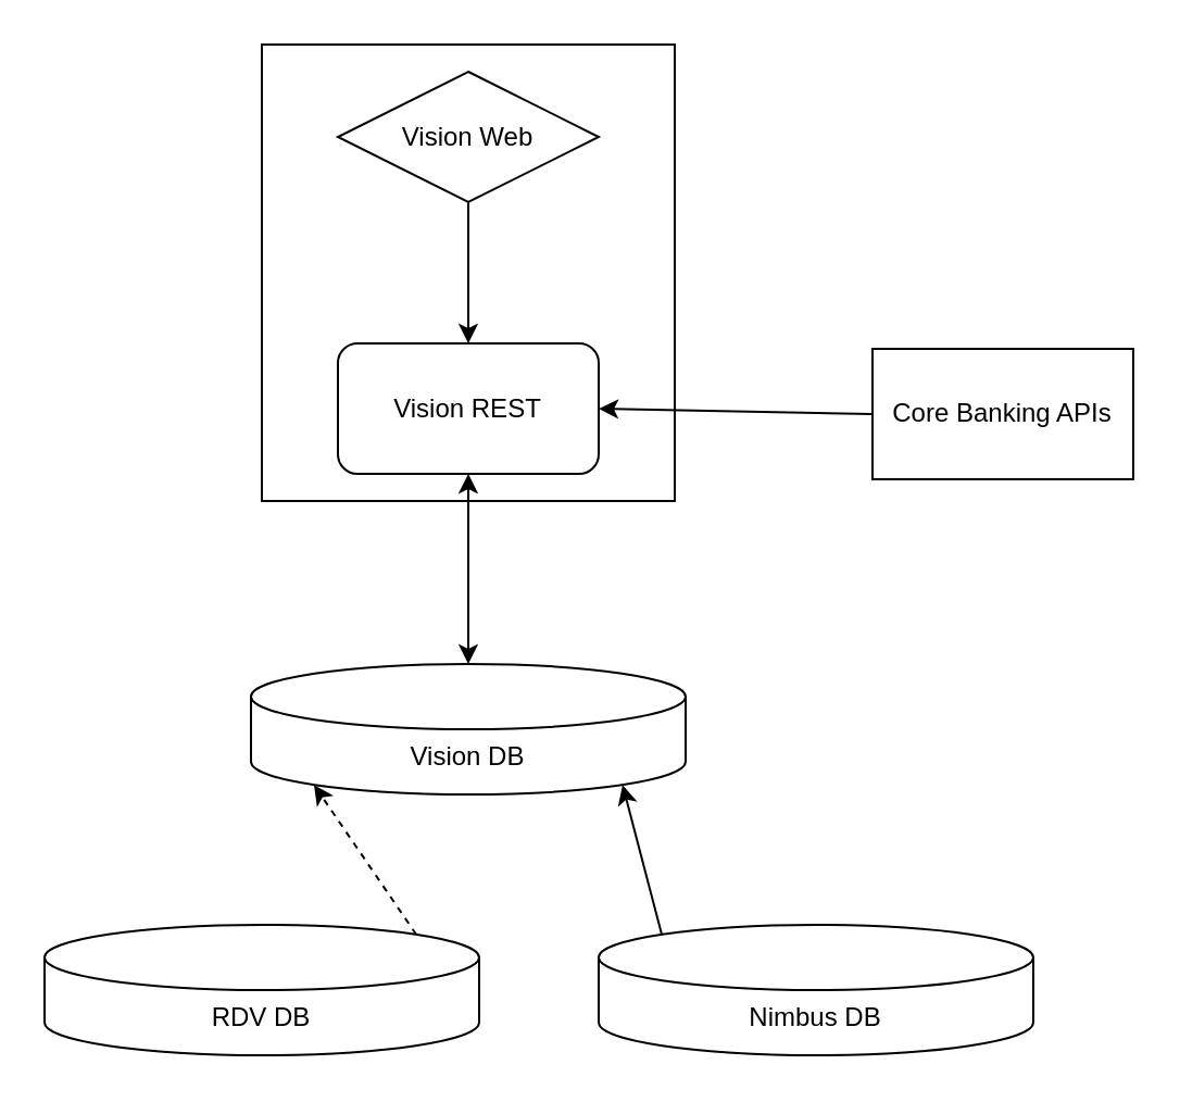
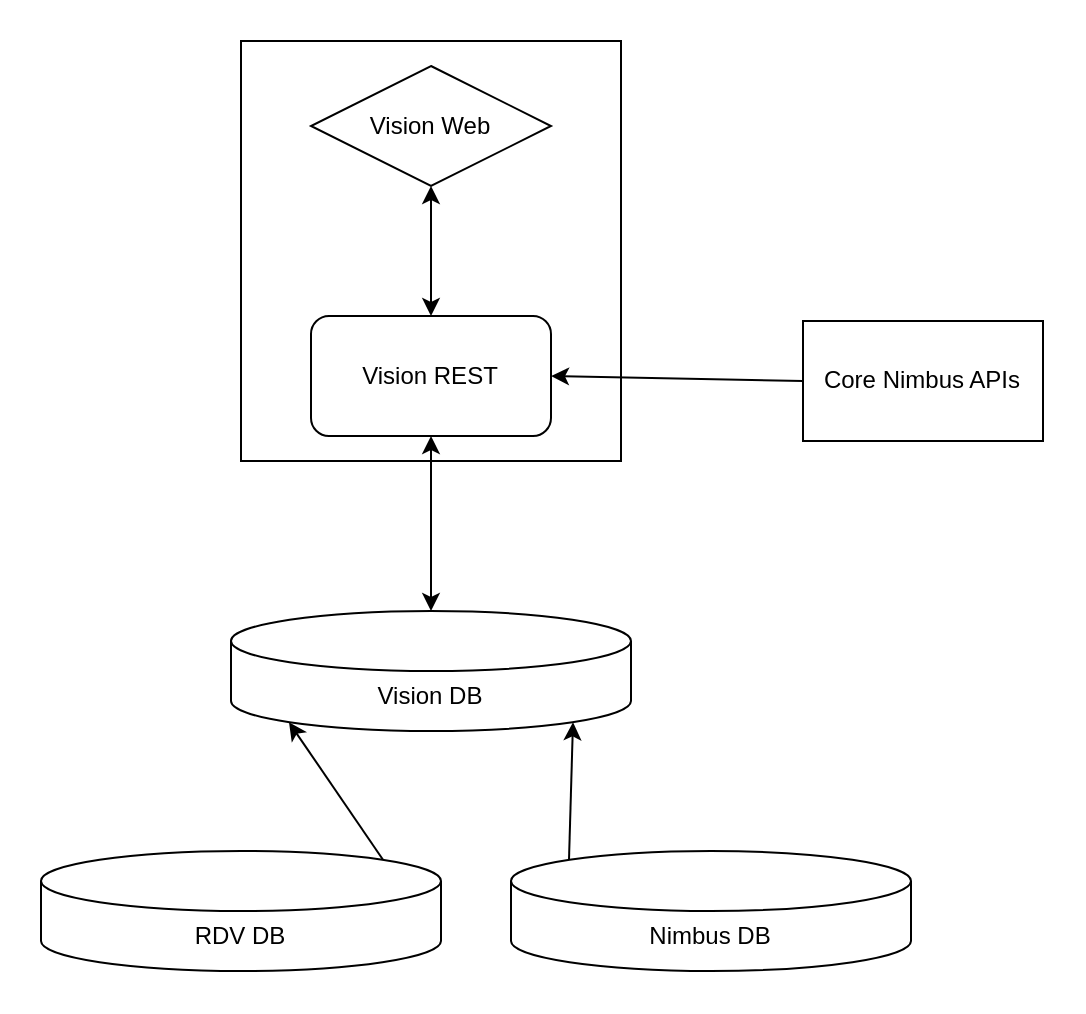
  <mxCell id="0" />
  <mxCell id="1" parent="0" />
  <mxCell id="2" value="Vision DB" style="shape=cylinder3;whiteSpace=wrap;html=1;boundedLbl=1;backgroundOutline=1;size=15;" vertex="1" parent="1"><mxGeometry x="115" y="305" width="200" height="60" as="geometry" /></mxCell>
  <mxCell id="3" value="RDV DB" style="shape=cylinder3;whiteSpace=wrap;html=1;boundedLbl=1;backgroundOutline=1;size=15;" vertex="1" parent="1"><mxGeometry x="20" y="425" width="200" height="60" as="geometry" /></mxCell>
- <mxCell id="4" value="Nimbus DB" style="shape=cylinder3;whiteSpace=wrap;html=1;boundedLbl=1;backgroundOutline=1;size=15;" vertex="1" parent="1"><mxGeometry x="275" y="425" width="200" height="60" as="geometry" /></mxCell>
- <mxCell id="5" value="" style="endArrow=classic;html=1;rounded=0;entryX=0.145;entryY=1;entryDx=0;entryDy=-4.35;entryPerimeter=0;exitX=0.855;exitY=0;exitDx=0;exitDy=4.35;exitPerimeter=0;dashed=1;" edge="1" parent="1" source="3" target="2"><mxGeometry width="50" height="50" relative="1" as="geometry"><mxPoint x="-95" y="405" as="sourcePoint" /><mxPoint x="-45" y="355" as="targetPoint" /></mxGeometry></mxCell>
+ <mxCell id="4" value="Nimbus DB" style="shape=cylinder3;whiteSpace=wrap;html=1;boundedLbl=1;backgroundOutline=1;size=15;" vertex="1" parent="1"><mxGeometry x="255" y="425" width="200" height="60" as="geometry" /></mxCell>
+ <mxCell id="5" value="" style="endArrow=classic;html=1;rounded=0;entryX=0.145;entryY=1;entryDx=0;entryDy=-4.35;entryPerimeter=0;exitX=0.855;exitY=0;exitDx=0;exitDy=4.35;exitPerimeter=0;" edge="1" parent="1" source="3" target="2"><mxGeometry width="50" height="50" relative="1" as="geometry"><mxPoint x="-95" y="405" as="sourcePoint" /><mxPoint x="-45" y="355" as="targetPoint" /></mxGeometry></mxCell>
  <mxCell id="6" value="" style="endArrow=classic;html=1;rounded=0;entryX=0.855;entryY=1;entryDx=0;entryDy=-4.35;entryPerimeter=0;exitX=0.145;exitY=0;exitDx=0;exitDy=4.35;exitPerimeter=0;" edge="1" parent="1" source="4" target="2"><mxGeometry width="50" height="50" relative="1" as="geometry"><mxPoint x="225" y="555" as="sourcePoint" /><mxPoint x="275" y="505" as="targetPoint" /></mxGeometry></mxCell>
- <mxCell id="7" value="Core Banking APIs" style="rounded=0;whiteSpace=wrap;html=1;" vertex="1" parent="1"><mxGeometry x="401" y="160" width="120" height="60" as="geometry" /></mxCell>
+ <mxCell id="7" value="Core Nimbus APIs" style="rounded=0;whiteSpace=wrap;html=1;" vertex="1" parent="1"><mxGeometry x="401" y="160" width="120" height="60" as="geometry" /></mxCell>
  <mxCell id="8" value="" style="rounded=0;whiteSpace=wrap;html=1;" vertex="1" parent="1"><mxGeometry x="120" y="20" width="190" height="210" as="geometry" /></mxCell>
  <mxCell id="9" value="Vision REST" style="whiteSpace=wrap;html=1;rounded=1;" vertex="1" parent="1"><mxGeometry x="155" y="157.5" width="120" height="60" as="geometry" /></mxCell>
  <mxCell id="10" value="Vision Web" style="rhombus;whiteSpace=wrap;html=1;" vertex="1" parent="1"><mxGeometry x="155" y="32.5" width="120" height="60" as="geometry" /></mxCell>
- <mxCell id="11" value="" style="endArrow=none;startArrow=classic;html=1;rounded=0;entryX=0.5;entryY=1;entryDx=0;entryDy=0;exitX=0.5;exitY=0;exitDx=0;exitDy=0;" edge="1" parent="1" source="9" target="10"><mxGeometry width="50" height="50" relative="1" as="geometry"><mxPoint x="1" y="192.5" as="sourcePoint" /><mxPoint x="51" y="142.5" as="targetPoint" /></mxGeometry></mxCell>
+ <mxCell id="11" value="" style="endArrow=classic;startArrow=classic;html=1;rounded=0;entryX=0.5;entryY=1;entryDx=0;entryDy=0;exitX=0.5;exitY=0;exitDx=0;exitDy=0;" edge="1" parent="1" source="9" target="10"><mxGeometry width="50" height="50" relative="1" as="geometry"><mxPoint x="1" y="192.5" as="sourcePoint" /><mxPoint x="51" y="142.5" as="targetPoint" /></mxGeometry></mxCell>
  <mxCell id="12" value="" style="endArrow=classic;html=1;rounded=0;entryX=1;entryY=0.5;entryDx=0;entryDy=0;exitX=0;exitY=0.5;exitDx=0;exitDy=0;" edge="1" parent="1" source="7" target="9"><mxGeometry width="50" height="50" relative="1" as="geometry"><mxPoint x="431" y="350" as="sourcePoint" /><mxPoint x="481" y="300" as="targetPoint" /></mxGeometry></mxCell>
  <mxCell id="13" value="" style="endArrow=classic;startArrow=classic;html=1;rounded=0;entryX=0.5;entryY=1;entryDx=0;entryDy=0;exitX=0.5;exitY=0;exitDx=0;exitDy=0;exitPerimeter=0;" edge="1" parent="1" source="2" target="9"><mxGeometry width="50" height="50" relative="1" as="geometry"><mxPoint x="-59" y="290" as="sourcePoint" /><mxPoint x="-9" y="240" as="targetPoint" /></mxGeometry></mxCell>
